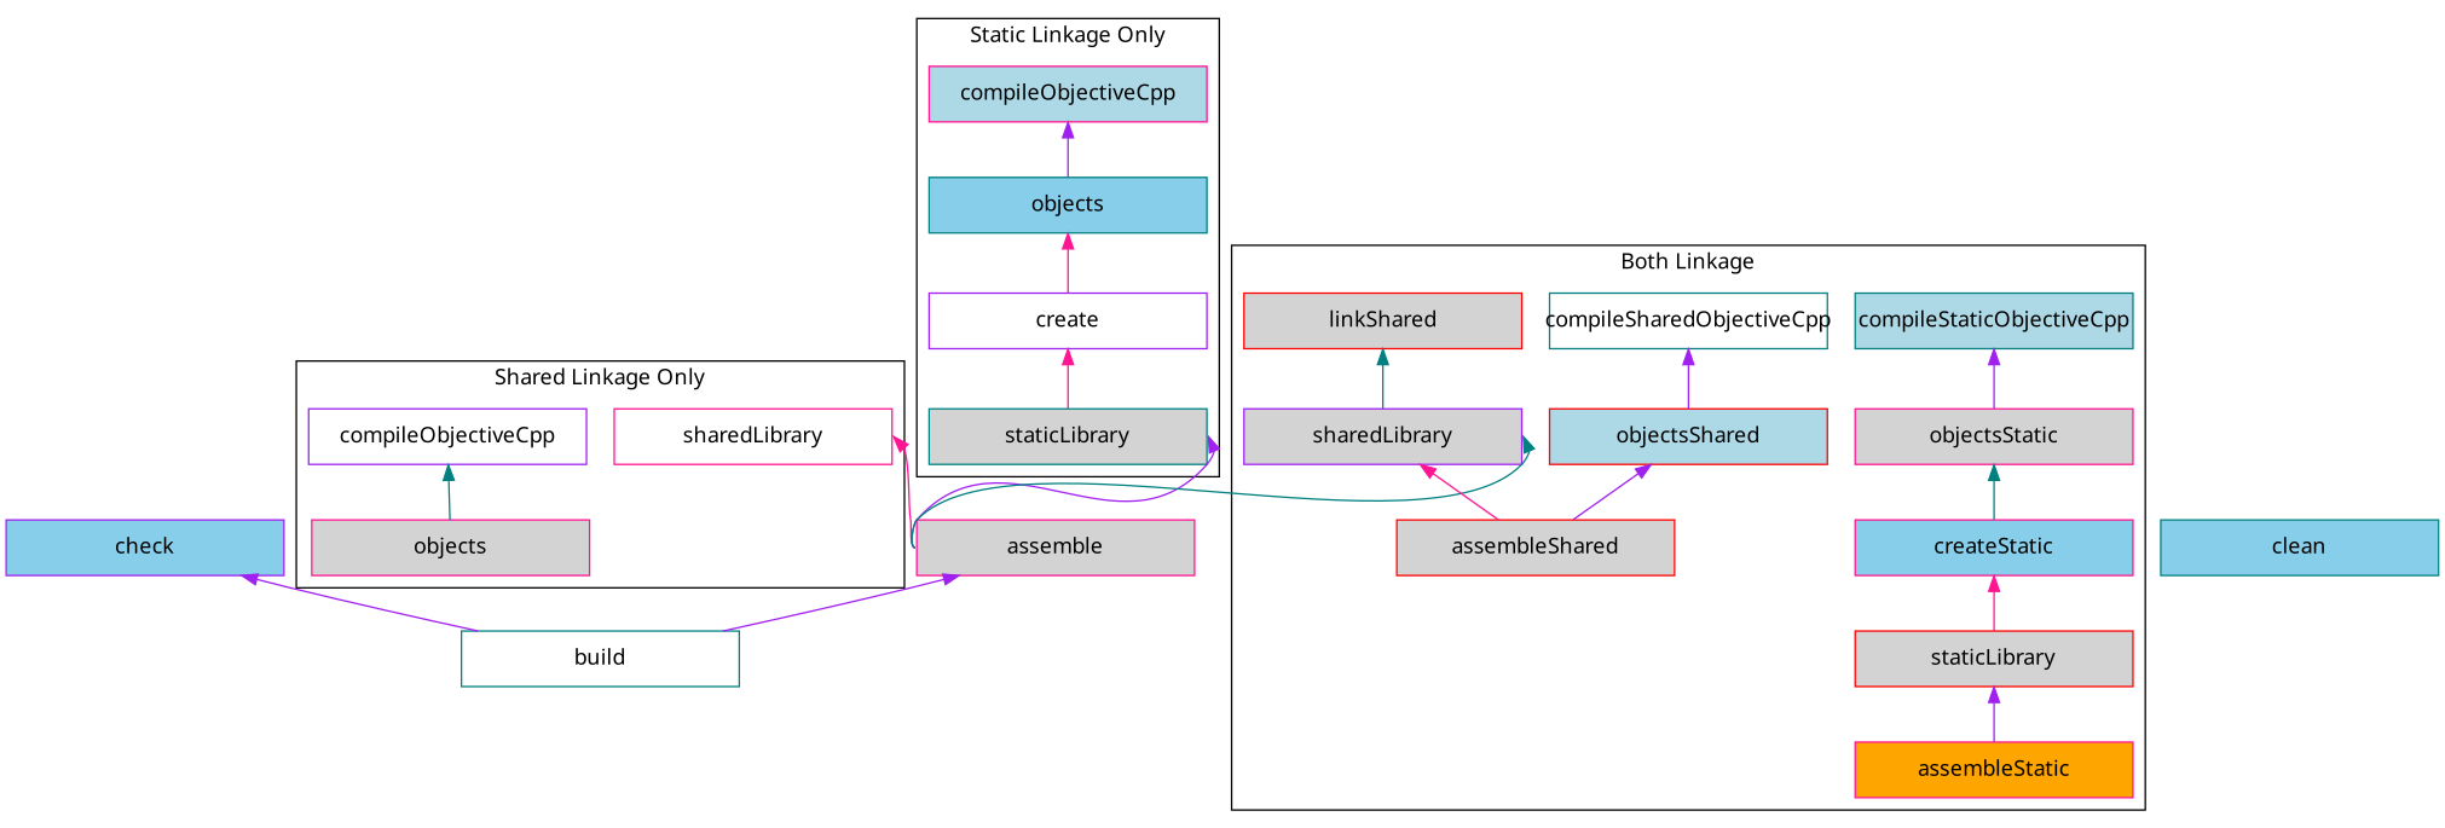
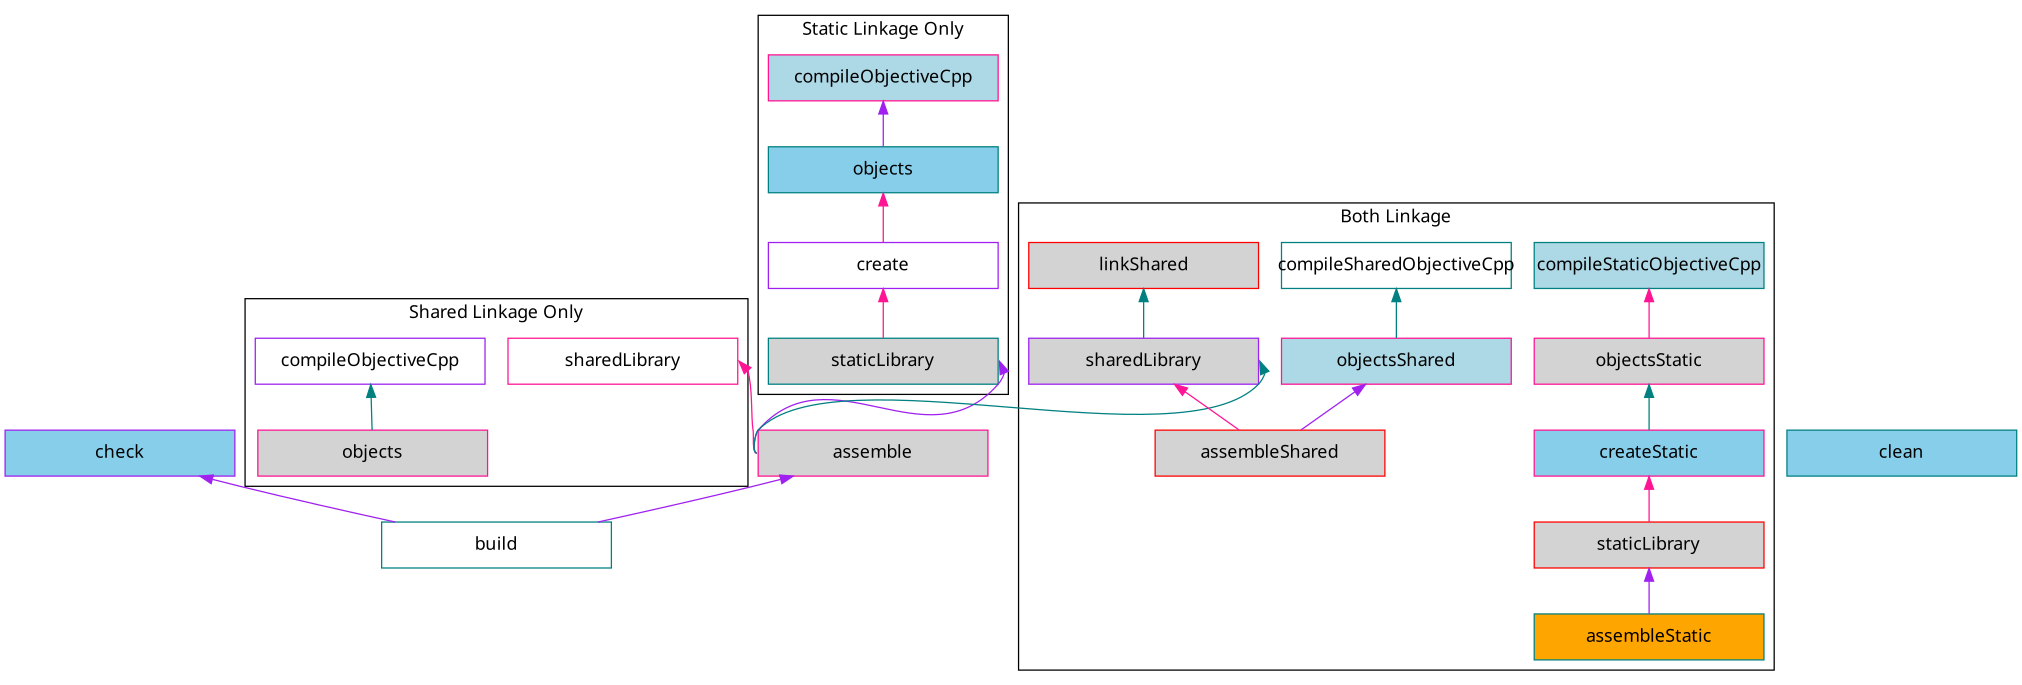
  digraph {
    fontname=Sans
    rankdir=TB
    node [color=deeppink fillcolor=lightgrey fixedsize=true fontname=Sans shape=rectangle style=filled]
    edge [color=purple dir=back fontname=Sans]
    assemble [height=0.5 width=2.5]
    check [color=purple fillcolor=skyblue height=0.5 width=2.5]
    clean [color=teal fillcolor=skyblue height=0.5 width=2.5]
    n4 [color=purple fillcolor=white height=0.5 label=compileObjectiveCpp width=2.5]
    n5 [height=0.5 label=objects width=2.5]
    sharedLibrary [fillcolor=white height=0.5 width=2.5]
    n7 [fillcolor=lightblue height=0.5 label=compileObjectiveCpp width=2.5]
    n8 [color=teal fillcolor=skyblue height=0.5 label=objects width=2.5]
    n9 [color=purple fillcolor=white height=0.5 label=create width=2.5]
    staticLibrary [color=teal height=0.5 width=2.5]
    n11 [color=teal fillcolor=white height=0.5 label=compileSharedObjectiveCpp width=2.5]
-   n12 [color=red fillcolor=lightblue height=0.5 label=objectsShared width=2.5]
+   n12 [fillcolor=lightblue height=0.5 label=objectsShared width=2.5]
    n13 [color=teal fillcolor=lightblue height=0.5 label=compileStaticObjectiveCpp width=2.5]
    n14 [height=0.5 label=objectsStatic width=2.5]
    n15 [color=red height=0.5 label=linkShared width=2.5]
    n16 [fillcolor=skyblue height=0.5 label=createStatic width=2.5]
    n17 [color=purple height=0.5 label=sharedLibrary width=2.5]
    n18 [color=red height=0.5 label=staticLibrary width=2.5]
    n19 [color=red height=0.5 label=assembleShared width=2.5]
-   n20 [fillcolor=orange height=0.5 label=assembleStatic width=2.5]
+   n20 [color=teal fillcolor=orange height=0.5 label=assembleStatic width=2.5]
    build [color=teal fillcolor=white height=0.5 width=2.5]
    subgraph sub_1 {
      rank=same
      assemble
      check
      clean
    }
    subgraph cluster_2 {
      color=black
      label="Shared Linkage Only"
      n4
      n5
      sharedLibrary
    }
    subgraph cluster_3 {
      color=black
      label="Static Linkage Only"
      n7
      n8
      n9
      staticLibrary
    }
    subgraph cluster_4 {
      color=black
      label="Both Linkage"
      n11
      n12
      n13
      n14
      n15
      n16
      n17
      n18
      n19
      n20
    }
    assemble -> build
    check -> assemble [style=invis color="" dir=""]
    check -> build
    n4 -> n5 [color=teal]
    sharedLibrary -> assemble [color=deeppink headport=w tailport=e]
    n7 -> n8
    n8 -> n9 [color=deeppink]
    n9 -> staticLibrary [color=deeppink]
    staticLibrary -> assemble [headport=w tailport=e]
-   n11 -> n12
+   n11 -> n12 [color=teal]
    n12 -> n19
-   n13 -> n14
+   n13 -> n14 [color=deeppink]
    n14 -> n16 [color=teal]
    n15 -> n17 [color=teal]
    n16 -> n18 [color=deeppink]
    n17 -> assemble [color=teal headport=w tailport=e]
    n17 -> n19 [color=deeppink]
    n18 -> n20
  }
